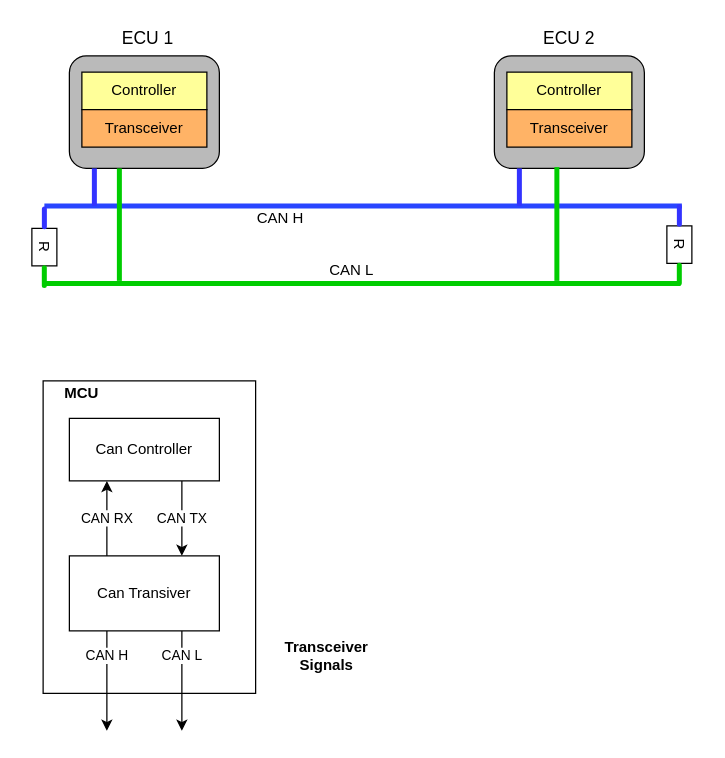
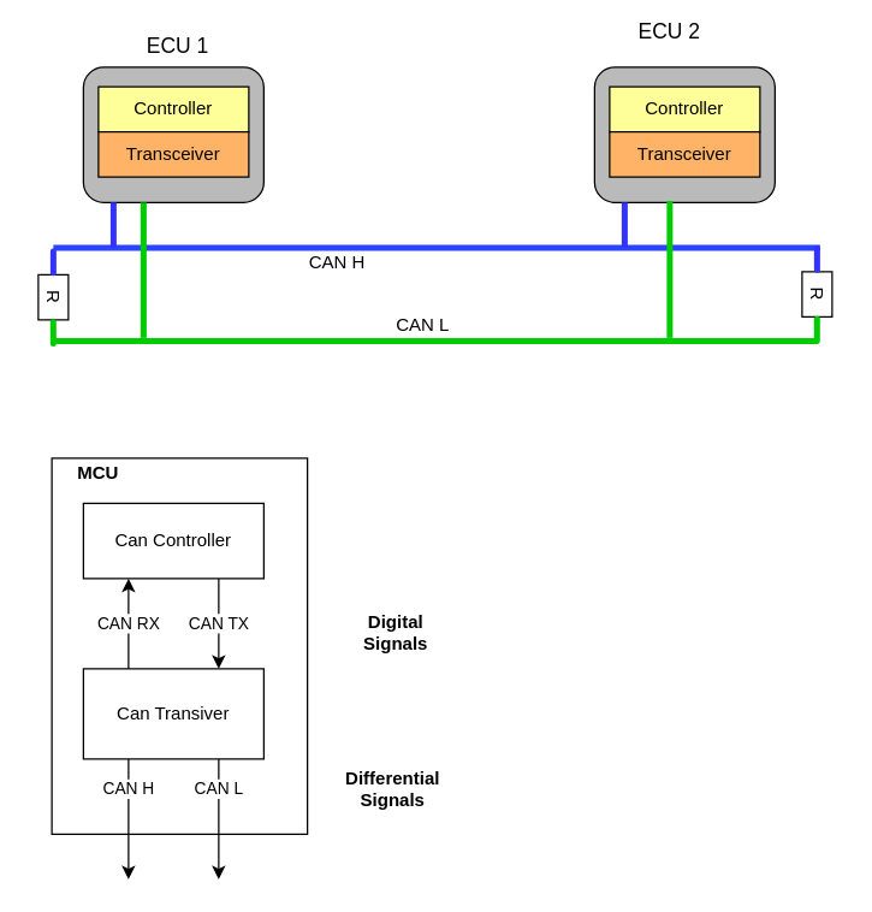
  <mxCell id="0" />
  <mxCell id="1" parent="0" />
  <mxCell id="2" value="" style="rounded=0;whiteSpace=wrap;html=1;" vertex="1" parent="1"><mxGeometry x="34" y="304" width="170" height="250" as="geometry" /></mxCell>
  <mxCell id="3" value="CAN TX" style="edgeStyle=orthogonalEdgeStyle;rounded=0;orthogonalLoop=1;jettySize=auto;html=1;exitX=0.75;exitY=1;exitDx=0;exitDy=0;entryX=0.75;entryY=0;entryDx=0;entryDy=0;" edge="1" parent="1" source="4" target="8"><mxGeometry relative="1" as="geometry" /></mxCell>
  <mxCell id="4" value="Can Controller" style="rounded=0;whiteSpace=wrap;html=1;" vertex="1" parent="1"><mxGeometry x="55" y="334" width="120" height="50" as="geometry" /></mxCell>
  <mxCell id="5" value="CAN RX" style="edgeStyle=orthogonalEdgeStyle;rounded=0;orthogonalLoop=1;jettySize=auto;html=1;exitX=0.25;exitY=0;exitDx=0;exitDy=0;entryX=0.25;entryY=1;entryDx=0;entryDy=0;" edge="1" parent="1" source="8" target="4"><mxGeometry relative="1" as="geometry" /></mxCell>
  <mxCell id="6" value="CAN H" style="edgeStyle=orthogonalEdgeStyle;rounded=0;orthogonalLoop=1;jettySize=auto;html=1;exitX=0.25;exitY=1;exitDx=0;exitDy=0;" edge="1" parent="1" source="8"><mxGeometry x="-0.5" relative="1" as="geometry"><mxPoint x="85" y="584" as="targetPoint" /><Array as="points"><mxPoint x="85" y="524" /><mxPoint x="85" y="524" /></Array><mxPoint as="offset" /></mxGeometry></mxCell>
  <mxCell id="7" value="CAN L" style="edgeStyle=orthogonalEdgeStyle;rounded=0;orthogonalLoop=1;jettySize=auto;html=1;exitX=0.75;exitY=1;exitDx=0;exitDy=0;" edge="1" parent="1"><mxGeometry x="-0.5" relative="1" as="geometry"><mxPoint x="145" y="584" as="targetPoint" /><mxPoint x="145" y="504" as="sourcePoint" /><mxPoint as="offset" /></mxGeometry></mxCell>
  <mxCell id="8" value="Can Transiver" style="rounded=0;whiteSpace=wrap;html=1;" vertex="1" parent="1"><mxGeometry x="55" y="444" width="120" height="60" as="geometry" /></mxCell>
- <mxCell id="10" value="Transceiver Signals" style="text;html=1;strokeColor=none;fillColor=none;align=center;verticalAlign=middle;whiteSpace=wrap;rounded=0;fontStyle=1" vertex="1" parent="1"><mxGeometry x="221" y="514" width="80" height="20" as="geometry" /></mxCell>
+ <mxCell id="9" value="Digital Signals" style="text;html=1;strokeColor=none;fillColor=none;align=center;verticalAlign=middle;whiteSpace=wrap;rounded=0;fontStyle=1" vertex="1" parent="1"><mxGeometry x="223" y="410" width="80" height="20" as="geometry" /></mxCell>
+ <mxCell id="10" value="Differential Signals" style="text;html=1;strokeColor=none;fillColor=none;align=center;verticalAlign=middle;whiteSpace=wrap;rounded=0;fontStyle=1" vertex="1" parent="1"><mxGeometry x="221" y="514" width="80" height="20" as="geometry" /></mxCell>
  <mxCell id="11" value="&lt;b&gt;MCU&lt;/b&gt;" style="text;html=1;strokeColor=none;fillColor=none;align=center;verticalAlign=middle;whiteSpace=wrap;rounded=0;" vertex="1" parent="1"><mxGeometry x="45" y="304" width="40" height="20" as="geometry" /></mxCell>
  <mxCell id="12" value="" style="group" vertex="1" connectable="0" parent="1"><mxGeometry x="55" y="44" width="120" height="90" as="geometry" /></mxCell>
  <mxCell id="13" value="" style="rounded=1;whiteSpace=wrap;html=1;fillColor=#BABABA;" vertex="1" parent="12"><mxGeometry width="120" height="90" as="geometry" /></mxCell>
  <mxCell id="14" value="Controller" style="rounded=0;whiteSpace=wrap;html=1;fillColor=#FFFF99;" vertex="1" parent="12"><mxGeometry x="10" y="13" width="100" height="30" as="geometry" /></mxCell>
  <mxCell id="15" value="Transceiver" style="rounded=0;whiteSpace=wrap;html=1;fillColor=#FFB366;" vertex="1" parent="12"><mxGeometry x="10" y="43" width="100" height="30" as="geometry" /></mxCell>
  <mxCell id="16" value="" style="group" vertex="1" connectable="0" parent="1"><mxGeometry x="395" y="44" width="120" height="90" as="geometry" /></mxCell>
  <mxCell id="17" value="" style="rounded=1;whiteSpace=wrap;html=1;fillColor=#BABABA;" vertex="1" parent="16"><mxGeometry width="120" height="90" as="geometry" /></mxCell>
  <mxCell id="18" value="Controller" style="rounded=0;whiteSpace=wrap;html=1;fillColor=#FFFF99;" vertex="1" parent="16"><mxGeometry x="10" y="13" width="100" height="30" as="geometry" /></mxCell>
  <mxCell id="19" value="Transceiver" style="rounded=0;whiteSpace=wrap;html=1;fillColor=#FFB366;" vertex="1" parent="16"><mxGeometry x="10" y="43" width="100" height="30" as="geometry" /></mxCell>
  <mxCell id="20" value="" style="endArrow=none;html=1;strokeColor=#2945FF;strokeWidth=4;" edge="1" parent="1"><mxGeometry width="50" height="50" relative="1" as="geometry"><mxPoint x="35" y="164" as="sourcePoint" /><mxPoint x="545" y="164" as="targetPoint" /></mxGeometry></mxCell>
  <mxCell id="21" value="" style="endArrow=none;html=1;strokeColor=#00CC00;strokeWidth=4;" edge="1" parent="1"><mxGeometry width="50" height="50" relative="1" as="geometry"><mxPoint x="34" y="226" as="sourcePoint" /><mxPoint x="544" y="226" as="targetPoint" /></mxGeometry></mxCell>
  <mxCell id="22" value="" style="endArrow=none;html=1;strokeColor=#00CC00;strokeWidth=4;" edge="1" parent="1"><mxGeometry width="50" height="50" relative="1" as="geometry"><mxPoint x="445" y="224" as="sourcePoint" /><mxPoint x="445" y="133" as="targetPoint" /></mxGeometry></mxCell>
  <mxCell id="23" value="" style="endArrow=none;html=1;strokeColor=#00CC00;strokeWidth=4;" edge="1" parent="1"><mxGeometry width="50" height="50" relative="1" as="geometry"><mxPoint x="95" y="224" as="sourcePoint" /><mxPoint x="95" y="134" as="targetPoint" /></mxGeometry></mxCell>
  <mxCell id="24" value="" style="endArrow=none;html=1;strokeColor=#3333FF;strokeWidth=4;" edge="1" parent="1"><mxGeometry width="50" height="50" relative="1" as="geometry"><mxPoint x="415" y="164" as="sourcePoint" /><mxPoint x="415" y="134" as="targetPoint" /></mxGeometry></mxCell>
  <mxCell id="25" value="" style="endArrow=none;html=1;strokeColor=#3333FF;strokeWidth=4;" edge="1" parent="1"><mxGeometry width="50" height="50" relative="1" as="geometry"><mxPoint x="75" y="164" as="sourcePoint" /><mxPoint x="75" y="134" as="targetPoint" /></mxGeometry></mxCell>
  <mxCell id="26" value="" style="group" vertex="1" connectable="0" parent="1"><mxGeometry x="533" y="162" width="20" height="67" as="geometry" /></mxCell>
  <mxCell id="27" value="R" style="rounded=0;whiteSpace=wrap;html=1;rotation=90;" vertex="1" parent="26"><mxGeometry x="-5" y="23" width="30" height="20" as="geometry" /></mxCell>
  <mxCell id="28" value="" style="endArrow=none;html=1;strokeColor=#3333FF;strokeWidth=4;" edge="1" parent="26"><mxGeometry width="50" height="50" relative="1" as="geometry"><mxPoint x="10" y="10" as="sourcePoint" /><mxPoint x="10" y="10" as="targetPoint" /><Array as="points"><mxPoint x="10" y="20" /><mxPoint x="10" /></Array></mxGeometry></mxCell>
  <mxCell id="29" value="" style="endArrow=none;html=1;strokeColor=#00CC00;strokeWidth=4;fillColor=#66FF66;" edge="1" parent="26"><mxGeometry width="50" height="50" relative="1" as="geometry"><mxPoint x="9.95" y="57" as="sourcePoint" /><mxPoint x="9.95" y="57" as="targetPoint" /><Array as="points"><mxPoint x="9.95" y="67" /><mxPoint x="9.95" y="47" /></Array></mxGeometry></mxCell>
  <mxCell id="30" value="" style="group" vertex="1" connectable="0" parent="1"><mxGeometry x="25" y="164" width="20" height="67" as="geometry" /></mxCell>
  <mxCell id="31" value="R" style="rounded=0;whiteSpace=wrap;html=1;rotation=90;" vertex="1" parent="30"><mxGeometry x="-5" y="23" width="30" height="20" as="geometry" /></mxCell>
  <mxCell id="32" value="" style="endArrow=none;html=1;strokeColor=#3333FF;strokeWidth=4;" edge="1" parent="30"><mxGeometry width="50" height="50" relative="1" as="geometry"><mxPoint x="10" y="10" as="sourcePoint" /><mxPoint x="10" y="10" as="targetPoint" /><Array as="points"><mxPoint x="10" y="20" /><mxPoint x="10" /></Array></mxGeometry></mxCell>
  <mxCell id="33" value="" style="endArrow=none;html=1;strokeColor=#00CC00;strokeWidth=4;fillColor=#66FF66;" edge="1" parent="30"><mxGeometry width="50" height="50" relative="1" as="geometry"><mxPoint x="9.95" y="57" as="sourcePoint" /><mxPoint x="9.95" y="57" as="targetPoint" /><Array as="points"><mxPoint x="9.95" y="67" /><mxPoint x="9.95" y="47" /></Array></mxGeometry></mxCell>
  <mxCell id="34" value="CAN L" style="text;html=1;strokeColor=none;fillColor=none;align=center;verticalAlign=middle;whiteSpace=wrap;rounded=0;" vertex="1" parent="1"><mxGeometry x="261" y="206" width="40" height="20" as="geometry" /></mxCell>
  <mxCell id="35" value="CAN H" style="text;html=1;strokeColor=none;fillColor=none;align=center;verticalAlign=middle;whiteSpace=wrap;rounded=0;" vertex="1" parent="1"><mxGeometry x="204" y="164" width="40" height="20" as="geometry" /></mxCell>
  <mxCell id="36" value="ECU 1" style="text;html=1;strokeColor=none;fillColor=none;align=center;verticalAlign=middle;whiteSpace=wrap;rounded=0;fontSize=14;" vertex="1" parent="1"><mxGeometry x="88" y="20" width="60" height="20" as="geometry" /></mxCell>
- <mxCell id="37" value="ECU 2" style="text;html=1;strokeColor=none;fillColor=none;align=center;verticalAlign=middle;whiteSpace=wrap;rounded=0;fontSize=14;" vertex="1" parent="1"><mxGeometry x="425" y="20" width="60" height="20" as="geometry" /></mxCell>
+ <mxCell id="37" value="ECU 2" style="text;html=1;strokeColor=none;fillColor=none;align=center;verticalAlign=middle;whiteSpace=wrap;rounded=0;fontSize=14;" vertex="1" parent="1"><mxGeometry x="415" y="10" width="60" height="20" as="geometry" /></mxCell>
